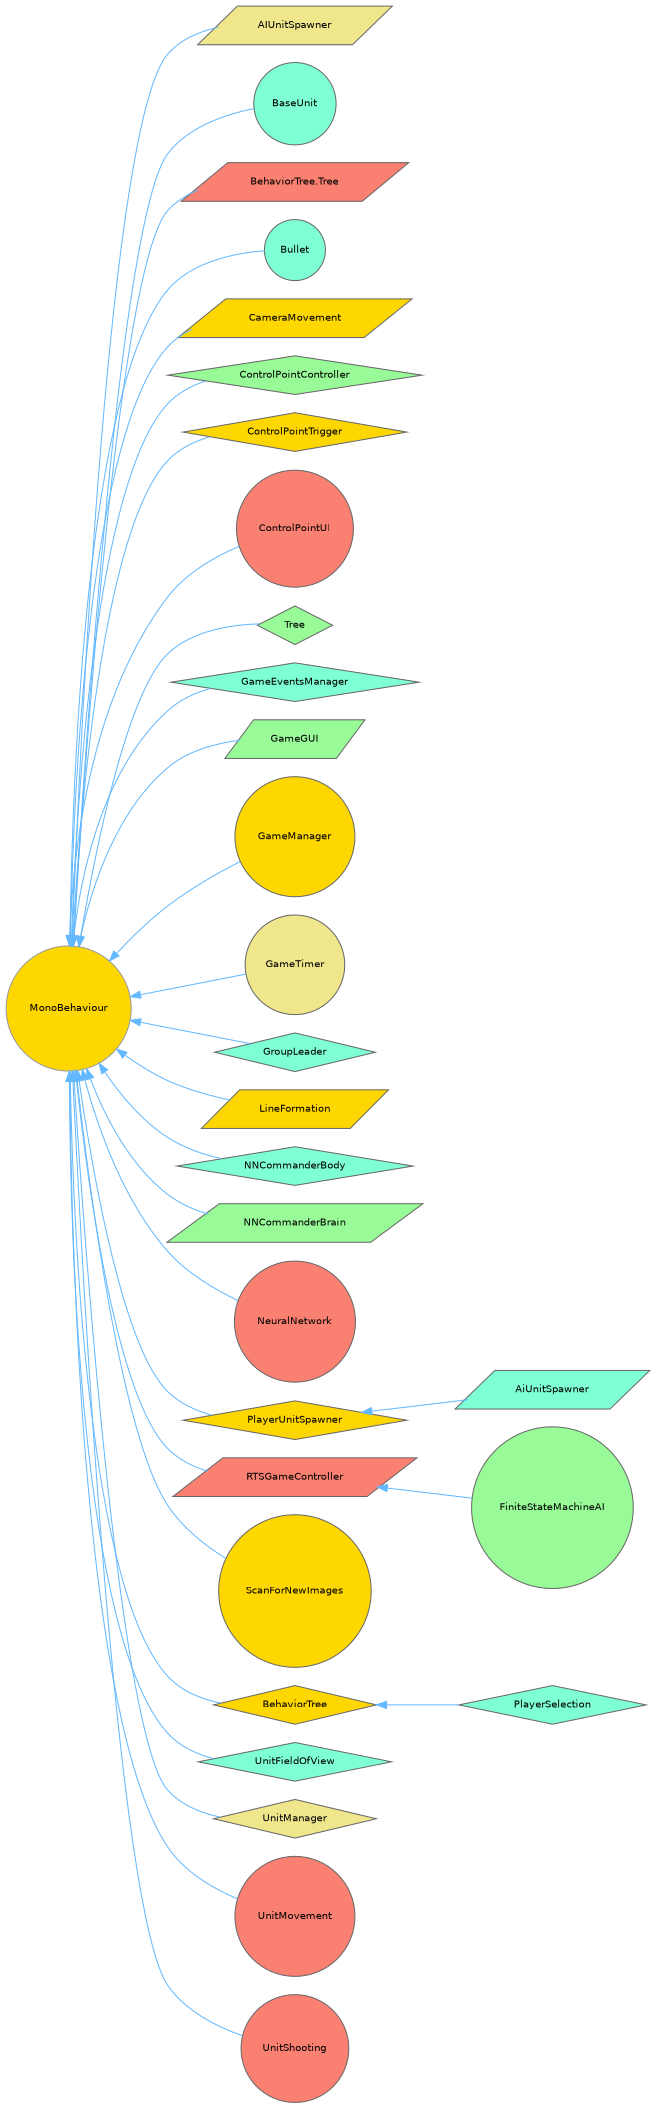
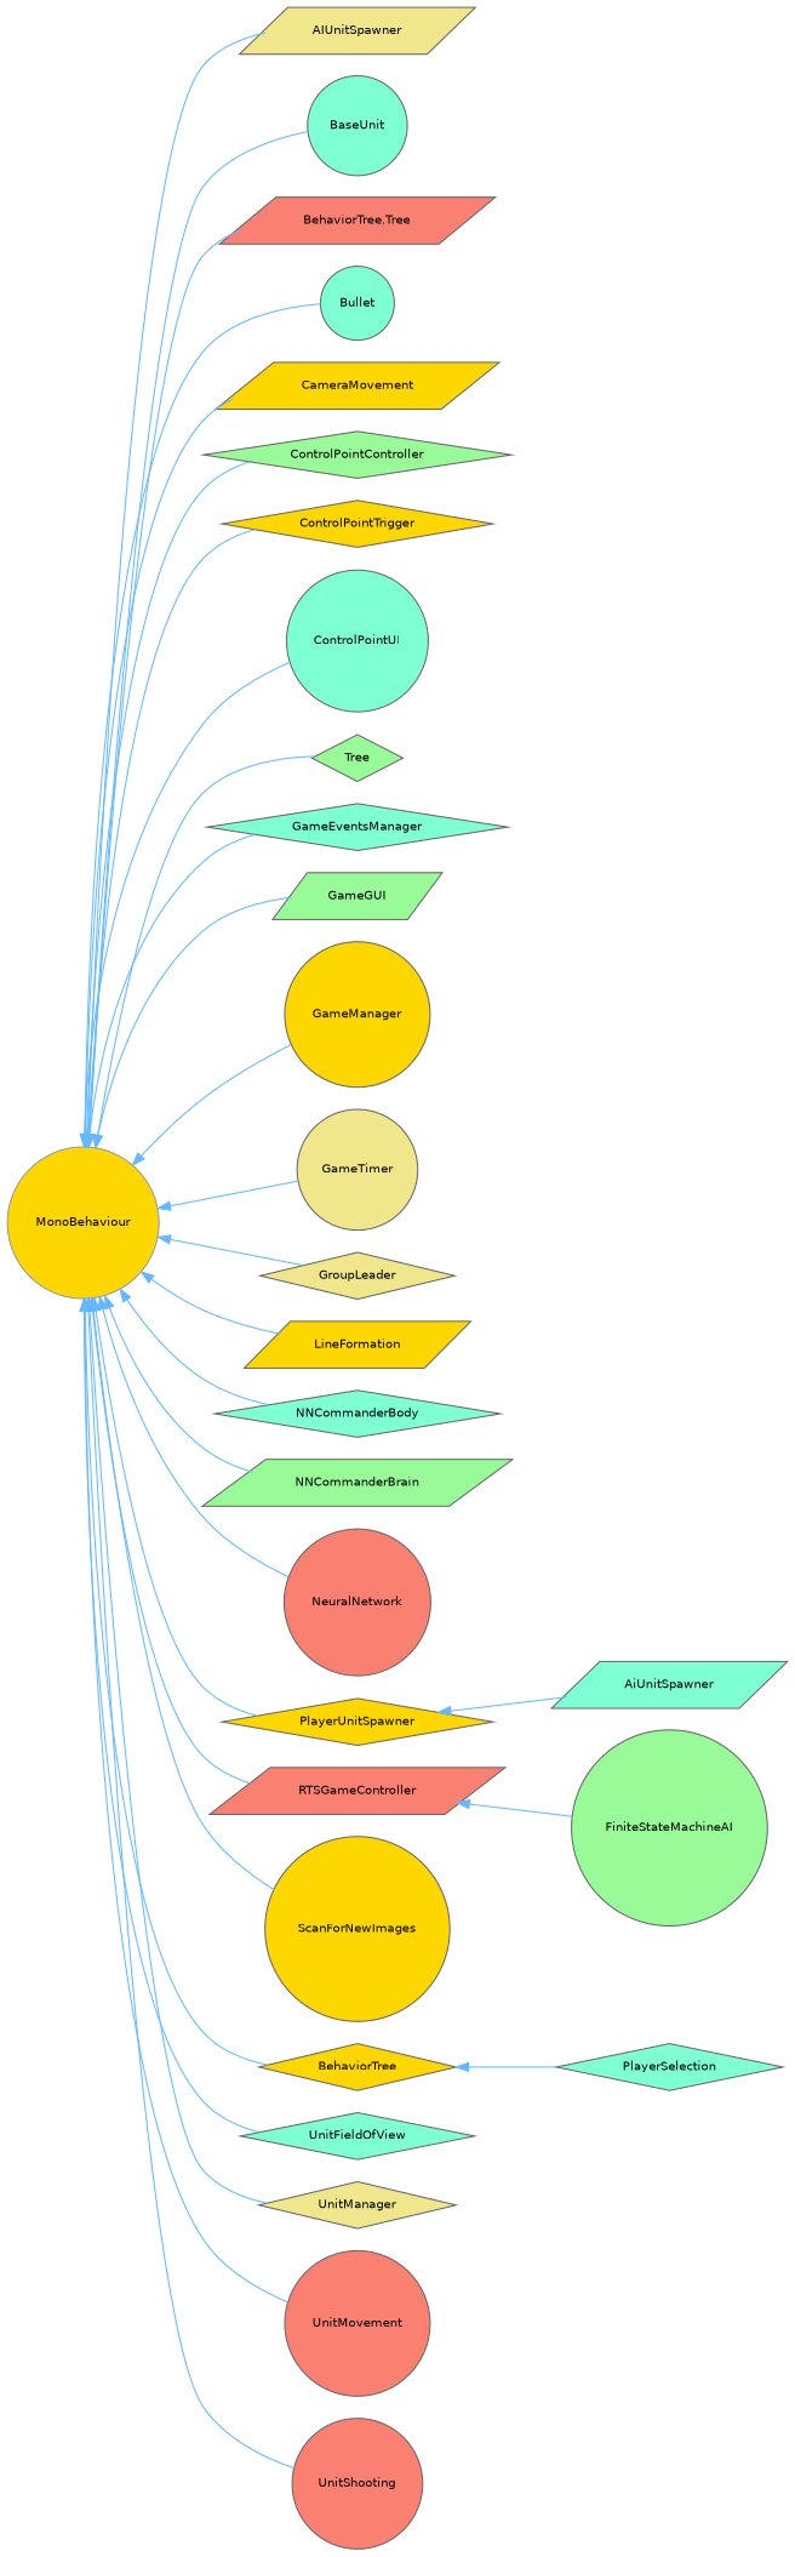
  digraph {
    rankdir=LR
    node [color=grey40 fillcolor=gold fontname=Helvetica fontsize=10 shape=circle style=filled]
    edge [color=steelblue1 dir=back fontname=Helvetica fontsize=10 labelfontname=Helvetica labelfontsize=10 style=solid]
    n1 [color=grey60 height=0.2 label=MonoBehaviour width=0.4]
    n2 [fillcolor=khaki height=0.2 label=AIUnitSpawner shape=parallelogram width=0.4]
    n3 [fillcolor=aquamarine height=0.2 label=BaseUnit width=0.4]
    n4 [fillcolor=salmon height=0.2 label="BehaviorTree.Tree" shape=parallelogram width=0.4]
    n5 [fillcolor=aquamarine height=0.2 label=Bullet width=0.4]
    n6 [height=0.2 label=CameraMovement shape=parallelogram width=0.4]
    n7 [fillcolor=palegreen height=0.2 label=ControlPointController shape=diamond width=0.4]
    n8 [height=0.2 label=ControlPointTrigger shape=diamond width=0.4]
-   n9 [fillcolor=salmon height=0.2 label=ControlPointUI width=0.4]
+   n9 [fillcolor=aquamarine height=0.2 label=ControlPointUI width=0.4]
    n10 [fillcolor=palegreen height=0.2 label=Tree shape=diamond width=0.4]
    n11 [fillcolor=aquamarine height=0.2 label=GameEventsManager shape=diamond width=0.4]
    n12 [fillcolor=palegreen height=0.2 label=GameGUI shape=parallelogram width=0.4]
    n13 [height=0.2 label=GameManager width=0.4]
    n14 [fillcolor=khaki height=0.2 label=GameTimer width=0.4]
-   n15 [fillcolor=aquamarine height=0.2 label=GroupLeader shape=diamond width=0.4]
+   n15 [fillcolor=khaki height=0.2 label=GroupLeader shape=diamond width=0.4]
    n16 [height=0.2 label=LineFormation shape=parallelogram width=0.4]
    n17 [fillcolor=aquamarine height=0.2 label=NNCommanderBody shape=diamond width=0.4]
    n18 [fillcolor=palegreen height=0.2 label=NNCommanderBrain shape=parallelogram width=0.4]
    n19 [fillcolor=salmon height=0.2 label=NeuralNetwork width=0.4]
    n20 [height=0.2 label=PlayerUnitSpawner shape=diamond width=0.4]
    n21 [fillcolor=salmon height=0.2 label=RTSGameController shape=parallelogram width=0.4]
    n22 [height=0.2 label=ScanForNewImages width=0.4]
    n23 [height=0.2 label=BehaviorTree shape=diamond width=0.4]
    n24 [fillcolor=aquamarine height=0.2 label=UnitFieldOfView shape=diamond width=0.4]
    n25 [fillcolor=khaki height=0.2 label=UnitManager shape=diamond width=0.4]
    n26 [fillcolor=salmon height=0.2 label=UnitMovement width=0.4]
    n27 [fillcolor=salmon height=0.2 label=UnitShooting width=0.4]
    n28 [fillcolor=aquamarine height=0.2 label=AiUnitSpawner shape=parallelogram width=0.4]
    n29 [fillcolor=palegreen height=0.2 label=FiniteStateMachineAI width=0.4]
    n30 [fillcolor=aquamarine height=0.2 label=PlayerSelection shape=diamond width=0.4]
    n1 -> n2
    n1 -> n3
    n1 -> n4
    n1 -> n5
    n1 -> n6
    n1 -> n7
    n1 -> n8
    n1 -> n9
    n1 -> n10
    n1 -> n11
    n1 -> n12
    n1 -> n13
    n1 -> n14
    n1 -> n15
    n1 -> n16
    n1 -> n17
    n1 -> n18
    n1 -> n19
    n1 -> n20
    n1 -> n21
    n1 -> n22
    n1 -> n23
    n1 -> n24
    n1 -> n25
    n1 -> n26
    n1 -> n27
    n20 -> n28
    n21 -> n29
    n23 -> n30
  }
